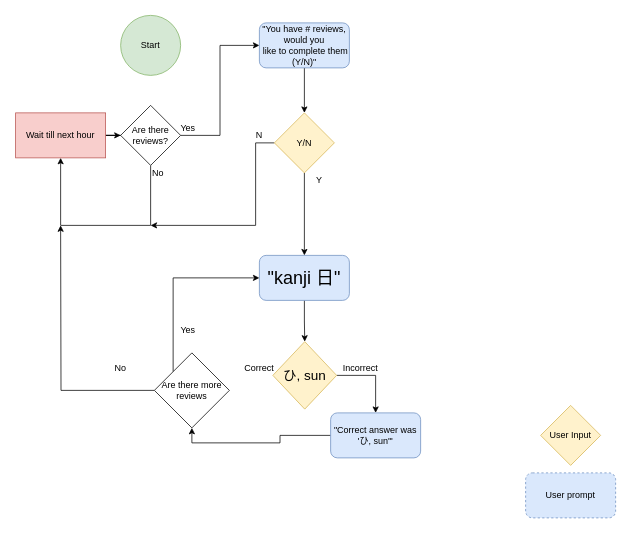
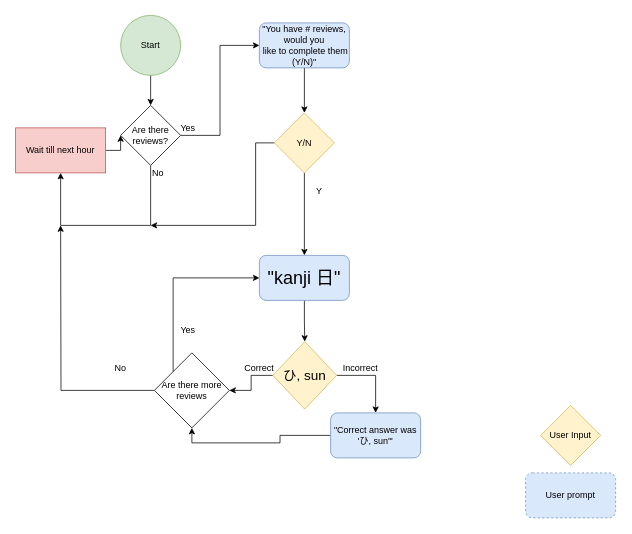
  <mxCell id="0" />
  <mxCell id="1" parent="0" />
+ <mxCell id="2" style="edgeStyle=orthogonalEdgeStyle;rounded=0;orthogonalLoop=1;jettySize=auto;html=1;exitX=0.5;exitY=1;exitDx=0;exitDy=0;entryX=0.5;entryY=0;entryDx=0;entryDy=0;" edge="1" parent="1" source="3" target="6"><mxGeometry relative="1" as="geometry" /></mxCell>
  <mxCell id="3" value="Start" style="ellipse;whiteSpace=wrap;html=1;aspect=fixed;fillColor=#d5e8d4;strokeColor=#82b366;" vertex="1" parent="1"><mxGeometry x="160" y="20" width="80" height="80" as="geometry" /></mxCell>
  <mxCell id="4" style="edgeStyle=orthogonalEdgeStyle;rounded=0;orthogonalLoop=1;jettySize=auto;html=1;entryX=0.5;entryY=1;entryDx=0;entryDy=0;" edge="1" parent="1" source="6" target="8"><mxGeometry relative="1" as="geometry"><mxPoint x="80" y="300" as="targetPoint" /><Array as="points"><mxPoint x="200" y="300" /><mxPoint x="80" y="300" /></Array></mxGeometry></mxCell>
  <mxCell id="5" style="edgeStyle=orthogonalEdgeStyle;rounded=0;orthogonalLoop=1;jettySize=auto;html=1;entryX=0;entryY=0.5;entryDx=0;entryDy=0;" edge="1" parent="1" source="6" target="28"><mxGeometry relative="1" as="geometry" /></mxCell>
  <mxCell id="6" value="&lt;span&gt;Are there reviews?&lt;/span&gt;" style="rhombus;whiteSpace=wrap;html=1;" vertex="1" parent="1"><mxGeometry x="160" y="140" width="80" height="80" as="geometry" /></mxCell>
  <mxCell id="7" style="edgeStyle=orthogonalEdgeStyle;rounded=0;orthogonalLoop=1;jettySize=auto;html=1;entryX=0;entryY=0.5;entryDx=0;entryDy=0;" edge="1" parent="1" source="8" target="6"><mxGeometry relative="1" as="geometry" /></mxCell>
- <mxCell id="8" value="Wait till next hour" style="rounded=0;whiteSpace=wrap;html=1;fillColor=#f8cecc;strokeColor=#b85450;" vertex="1" parent="1"><mxGeometry x="20" y="150" width="120" height="60" as="geometry" /></mxCell>
+ <mxCell id="8" value="Wait till next hour" style="rounded=0;whiteSpace=wrap;html=1;fillColor=#f8cecc;strokeColor=#b85450;" vertex="1" parent="1"><mxGeometry x="20" y="170" width="120" height="60" as="geometry" /></mxCell>
  <mxCell id="9" value="No" style="text;html=1;strokeColor=none;fillColor=none;align=center;verticalAlign=middle;whiteSpace=wrap;rounded=0;" vertex="1" parent="1"><mxGeometry x="190" y="220" width="40" height="20" as="geometry" /></mxCell>
  <mxCell id="10" value="Yes" style="text;html=1;strokeColor=none;fillColor=none;align=center;verticalAlign=middle;whiteSpace=wrap;rounded=0;" vertex="1" parent="1"><mxGeometry x="230" y="160" width="40" height="20" as="geometry" /></mxCell>
  <mxCell id="11" style="edgeStyle=orthogonalEdgeStyle;rounded=0;orthogonalLoop=1;jettySize=auto;html=1;" edge="1" parent="1" source="13"><mxGeometry relative="1" as="geometry"><mxPoint x="200" y="300" as="targetPoint" /><Array as="points"><mxPoint x="340" y="190" /><mxPoint x="340" y="300" /></Array></mxGeometry></mxCell>
  <mxCell id="12" style="edgeStyle=orthogonalEdgeStyle;rounded=0;orthogonalLoop=1;jettySize=auto;html=1;entryX=0.5;entryY=0;entryDx=0;entryDy=0;" edge="1" parent="1" source="13" target="31"><mxGeometry relative="1" as="geometry" /></mxCell>
  <mxCell id="13" value="Y/N" style="rhombus;whiteSpace=wrap;html=1;fillColor=#fff2cc;strokeColor=#d6b656;" vertex="1" parent="1"><mxGeometry x="365" y="150" width="80" height="80" as="geometry" /></mxCell>
- <mxCell id="14" value="N" style="text;html=1;strokeColor=none;fillColor=none;align=center;verticalAlign=middle;whiteSpace=wrap;rounded=0;" vertex="1" parent="1"><mxGeometry x="325" y="170" width="40" height="20" as="geometry" /></mxCell>
- <mxCell id="15" value="Y" style="text;html=1;strokeColor=none;fillColor=none;align=center;verticalAlign=middle;whiteSpace=wrap;rounded=0;" vertex="1" parent="1"><mxGeometry x="405" y="230" width="40" height="20" as="geometry" /></mxCell>
+ <mxCell id="15" value="Y" style="text;html=1;strokeColor=none;fillColor=none;align=center;verticalAlign=middle;whiteSpace=wrap;rounded=0;" vertex="1" parent="1"><mxGeometry x="405" y="245" width="40" height="20" as="geometry" /></mxCell>
+ <mxCell id="16" style="edgeStyle=orthogonalEdgeStyle;rounded=0;orthogonalLoop=1;jettySize=auto;html=1;entryX=1;entryY=0.5;entryDx=0;entryDy=0;" edge="1" parent="1" source="18" target="22"><mxGeometry relative="1" as="geometry" /></mxCell>
  <mxCell id="17" style="edgeStyle=orthogonalEdgeStyle;rounded=0;orthogonalLoop=1;jettySize=auto;html=1;" edge="1" parent="1" source="18" target="33"><mxGeometry relative="1" as="geometry"><Array as="points"><mxPoint x="500" y="500" /></Array></mxGeometry></mxCell>
  <mxCell id="18" value="&lt;font style=&quot;font-size: 18px&quot;&gt;ひ, sun&lt;/font&gt;" style="rhombus;whiteSpace=wrap;html=1;fillColor=#fff2cc;strokeColor=#d6b656;" vertex="1" parent="1"><mxGeometry x="363" y="455" width="85" height="90" as="geometry" /></mxCell>
  <mxCell id="19" value="User Input" style="rhombus;whiteSpace=wrap;html=1;fillColor=#fff2cc;strokeColor=#d6b656;" vertex="1" parent="1"><mxGeometry x="720" y="540" width="80" height="80" as="geometry" /></mxCell>
  <mxCell id="20" style="edgeStyle=orthogonalEdgeStyle;rounded=0;orthogonalLoop=1;jettySize=auto;html=1;" edge="1" parent="1" source="22"><mxGeometry relative="1" as="geometry"><mxPoint x="80" y="300" as="targetPoint" /></mxGeometry></mxCell>
  <mxCell id="21" style="edgeStyle=orthogonalEdgeStyle;rounded=0;orthogonalLoop=1;jettySize=auto;html=1;entryX=0;entryY=0.5;entryDx=0;entryDy=0;" edge="1" parent="1" source="22" target="31"><mxGeometry relative="1" as="geometry"><Array as="points"><mxPoint x="230" y="370" /></Array></mxGeometry></mxCell>
  <mxCell id="22" value="Are there more reviews" style="rhombus;whiteSpace=wrap;html=1;" vertex="1" parent="1"><mxGeometry x="205" y="470" width="100" height="100" as="geometry" /></mxCell>
  <mxCell id="23" value="Yes" style="text;html=1;strokeColor=none;fillColor=none;align=center;verticalAlign=middle;whiteSpace=wrap;rounded=0;" vertex="1" parent="1"><mxGeometry x="230" y="430" width="40" height="20" as="geometry" /></mxCell>
  <mxCell id="24" value="No" style="text;html=1;strokeColor=none;fillColor=none;align=center;verticalAlign=middle;whiteSpace=wrap;rounded=0;" vertex="1" parent="1"><mxGeometry x="140" y="480" width="40" height="20" as="geometry" /></mxCell>
  <mxCell id="25" value="Correct" style="text;html=1;strokeColor=none;fillColor=none;align=center;verticalAlign=middle;whiteSpace=wrap;rounded=0;" vertex="1" parent="1"><mxGeometry x="325" y="480" width="40" height="20" as="geometry" /></mxCell>
  <mxCell id="26" value="Incorrect" style="text;html=1;strokeColor=none;fillColor=none;align=center;verticalAlign=middle;whiteSpace=wrap;rounded=0;" vertex="1" parent="1"><mxGeometry x="460" y="480" width="40" height="20" as="geometry" /></mxCell>
  <mxCell id="27" style="edgeStyle=orthogonalEdgeStyle;rounded=0;orthogonalLoop=1;jettySize=auto;html=1;entryX=0.5;entryY=0;entryDx=0;entryDy=0;" edge="1" parent="1" source="28" target="13"><mxGeometry relative="1" as="geometry" /></mxCell>
  <mxCell id="28" value="&lt;span&gt;&quot;You have # reviews, would you&lt;/span&gt;&lt;br&gt;&lt;span&gt;&amp;nbsp;like to complete them (Y/N)&quot;&lt;/span&gt;" style="rounded=1;whiteSpace=wrap;html=1;fillColor=#dae8fc;strokeColor=#6c8ebf;" vertex="1" parent="1"><mxGeometry x="345" y="30" width="120" height="60" as="geometry" /></mxCell>
  <mxCell id="29" value="&lt;span&gt;User prompt&lt;/span&gt;" style="rounded=1;whiteSpace=wrap;html=1;fillColor=#dae8fc;strokeColor=#6c8ebf;dashed=1;" vertex="1" parent="1"><mxGeometry x="700" y="630" width="120" height="60" as="geometry" /></mxCell>
  <mxCell id="30" style="edgeStyle=orthogonalEdgeStyle;rounded=0;orthogonalLoop=1;jettySize=auto;html=1;entryX=0.5;entryY=0;entryDx=0;entryDy=0;" edge="1" parent="1" source="31" target="18"><mxGeometry relative="1" as="geometry" /></mxCell>
  <mxCell id="31" value="&lt;span style=&quot;font-size: 24px&quot;&gt;&quot;kanji 日&quot;&lt;/span&gt;" style="rounded=1;whiteSpace=wrap;html=1;fillColor=#dae8fc;strokeColor=#6c8ebf;" vertex="1" parent="1"><mxGeometry x="345" y="340" width="120" height="60" as="geometry" /></mxCell>
  <mxCell id="32" style="edgeStyle=orthogonalEdgeStyle;rounded=0;orthogonalLoop=1;jettySize=auto;html=1;entryX=0.5;entryY=1;entryDx=0;entryDy=0;" edge="1" parent="1" source="33" target="22"><mxGeometry relative="1" as="geometry" /></mxCell>
  <mxCell id="33" value="&lt;span&gt;&quot;Correct answer was 'ひ, sun'&quot;&lt;/span&gt;" style="rounded=1;whiteSpace=wrap;html=1;fillColor=#dae8fc;strokeColor=#6c8ebf;" vertex="1" parent="1"><mxGeometry x="440" y="550" width="120" height="60" as="geometry" /></mxCell>
